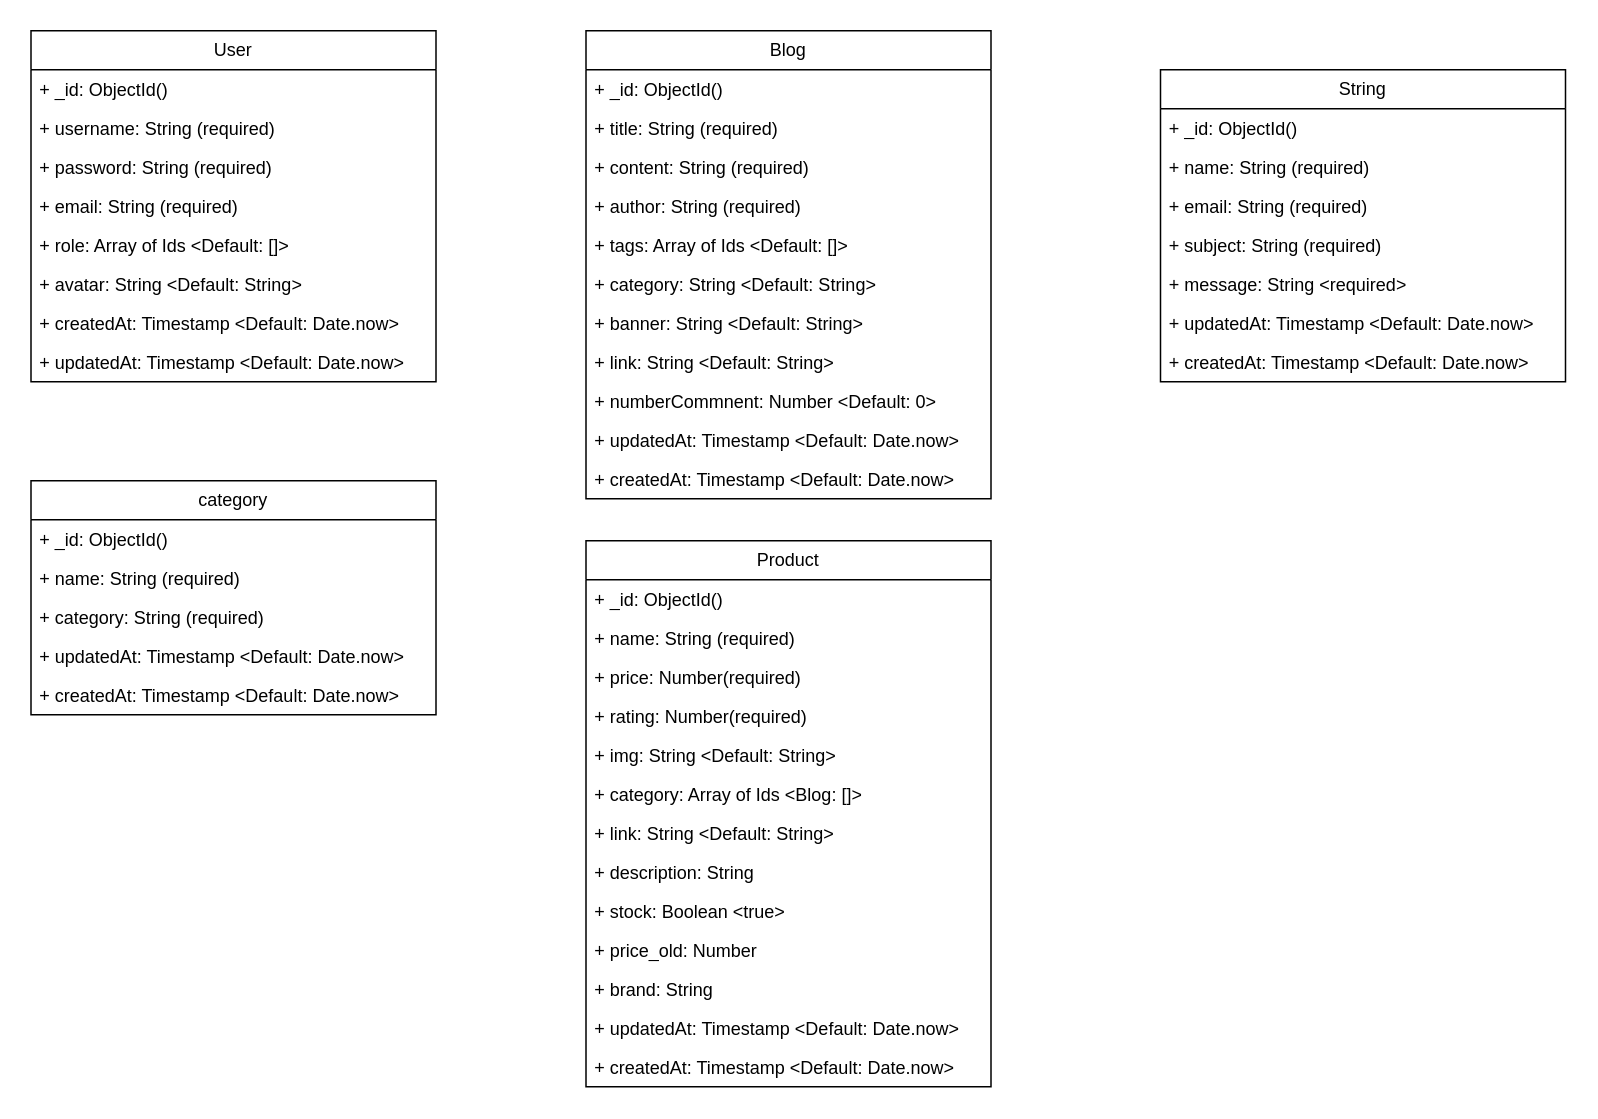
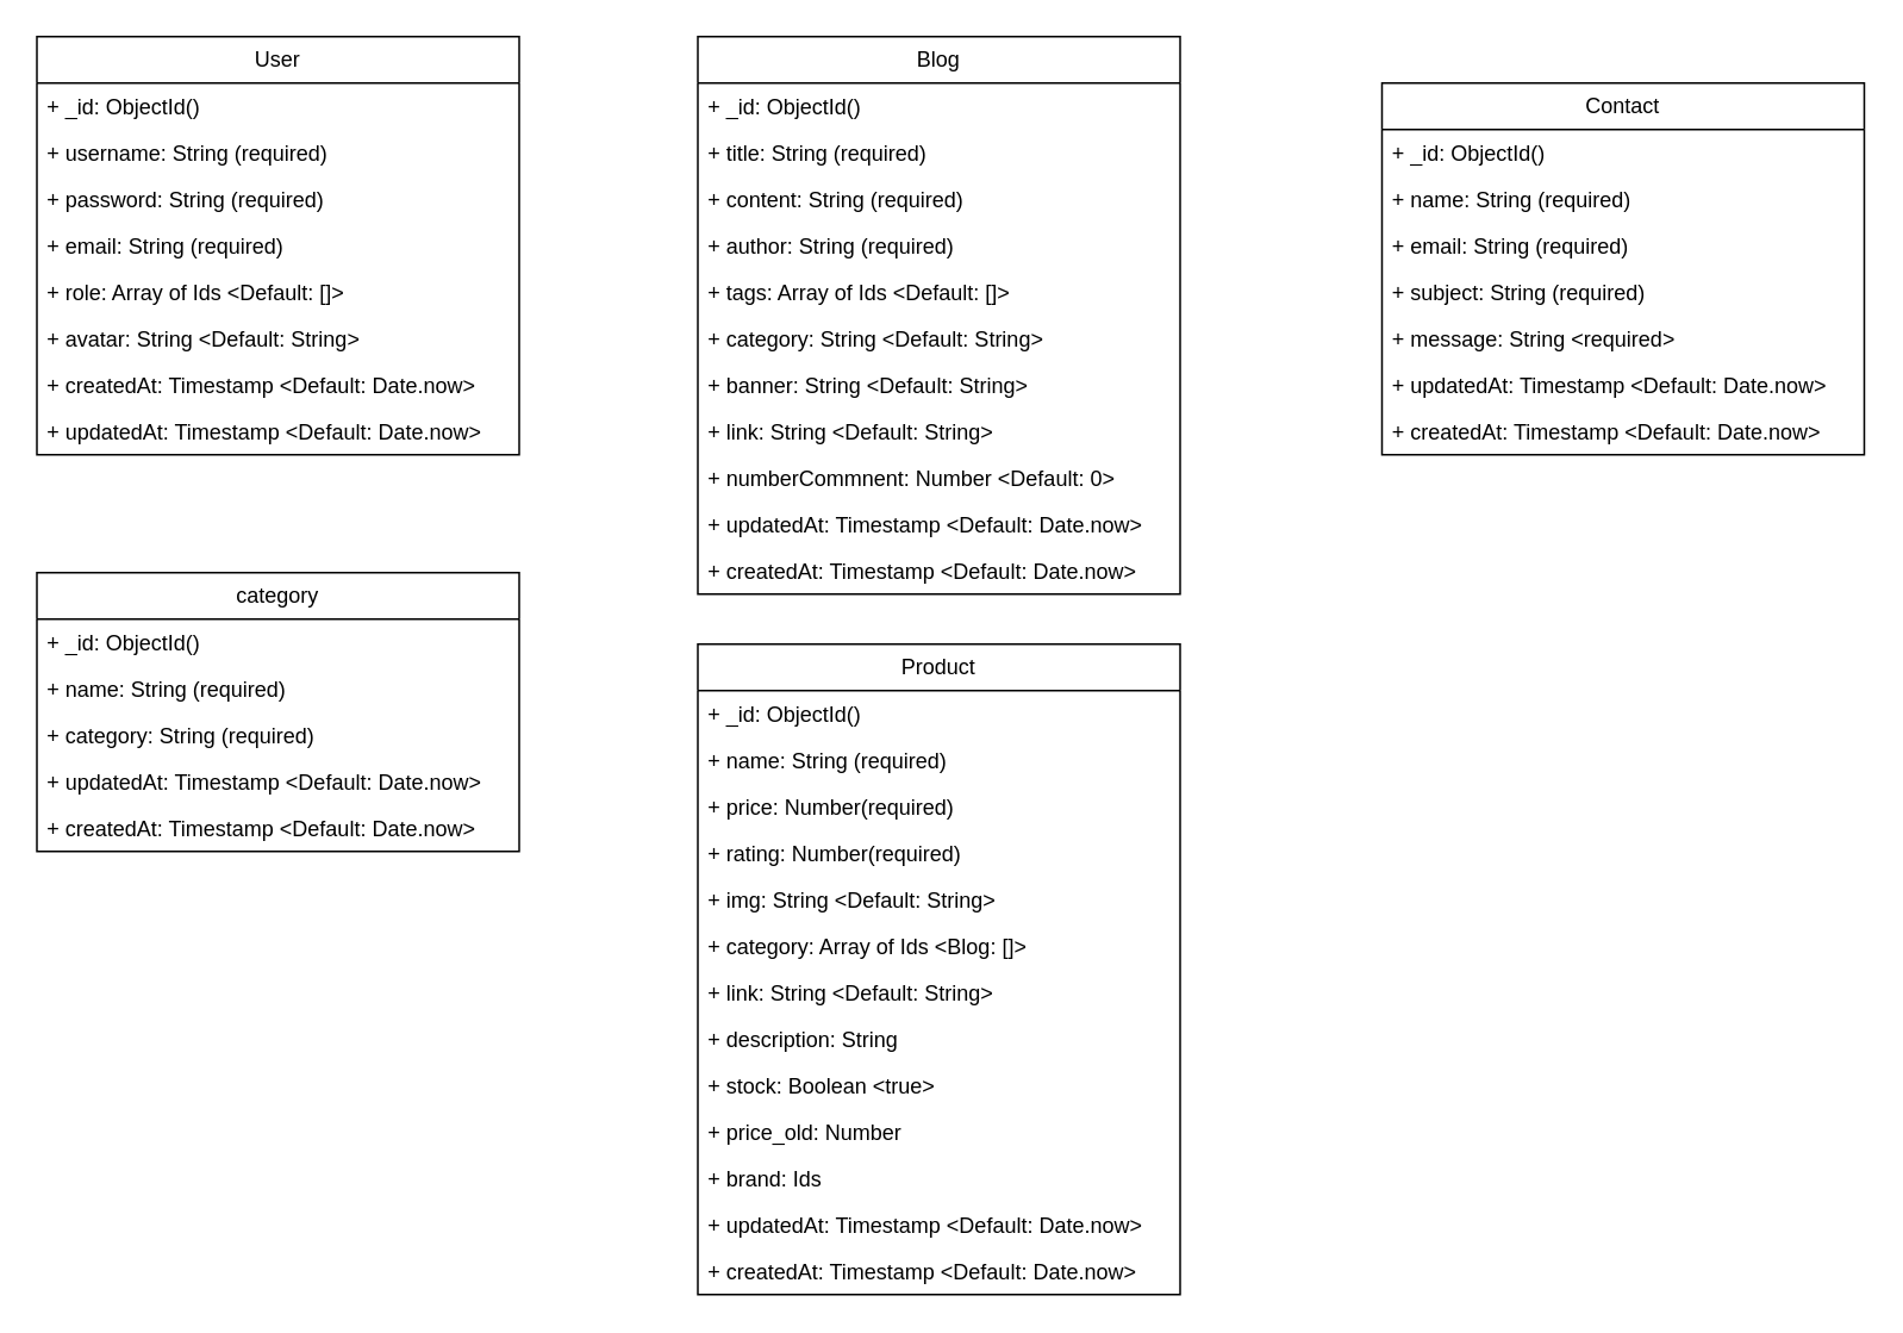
  <mxCell id="0" />
  <mxCell id="1" parent="0" />
  <mxCell id="2" value="User" style="swimlane;fontStyle=0;childLayout=stackLayout;horizontal=1;startSize=26;fillColor=none;horizontalStack=0;resizeParent=1;resizeParentMax=0;resizeLast=0;collapsible=1;marginBottom=0;whiteSpace=wrap;html=1;" parent="1" vertex="1"><mxGeometry x="20" y="20" width="270" height="234" as="geometry" /></mxCell>
  <mxCell id="3" value="+ _id: ObjectId()&lt;span style=&quot;white-space: pre;&quot;&gt;&#09;&lt;/span&gt;" style="text;strokeColor=none;fillColor=none;align=left;verticalAlign=top;spacingLeft=4;spacingRight=4;overflow=hidden;rotatable=0;points=[[0,0.5],[1,0.5]];portConstraint=eastwest;whiteSpace=wrap;html=1;" vertex="1" parent="2"><mxGeometry y="26" width="270" height="26" as="geometry" /></mxCell>
  <mxCell id="4" value="+ username: String (required)&lt;span style=&quot;white-space: pre;&quot;&gt;&#09;&lt;/span&gt;" style="text;strokeColor=none;fillColor=none;align=left;verticalAlign=top;spacingLeft=4;spacingRight=4;overflow=hidden;rotatable=0;points=[[0,0.5],[1,0.5]];portConstraint=eastwest;whiteSpace=wrap;html=1;" parent="2" vertex="1"><mxGeometry y="52" width="270" height="26" as="geometry" /></mxCell>
  <mxCell id="5" value="+ password: String (required)" style="text;strokeColor=none;fillColor=none;align=left;verticalAlign=top;spacingLeft=4;spacingRight=4;overflow=hidden;rotatable=0;points=[[0,0.5],[1,0.5]];portConstraint=eastwest;whiteSpace=wrap;html=1;" parent="2" vertex="1"><mxGeometry y="78" width="270" height="26" as="geometry" /></mxCell>
  <mxCell id="6" value="+ email: String (required)" style="text;strokeColor=none;fillColor=none;align=left;verticalAlign=top;spacingLeft=4;spacingRight=4;overflow=hidden;rotatable=0;points=[[0,0.5],[1,0.5]];portConstraint=eastwest;whiteSpace=wrap;html=1;" parent="2" vertex="1"><mxGeometry y="104" width="270" height="26" as="geometry" /></mxCell>
  <mxCell id="7" value="+ role: Array of Ids &amp;lt;Default: []&amp;gt;" style="text;strokeColor=none;fillColor=none;align=left;verticalAlign=top;spacingLeft=4;spacingRight=4;overflow=hidden;rotatable=0;points=[[0,0.5],[1,0.5]];portConstraint=eastwest;whiteSpace=wrap;html=1;" parent="2" vertex="1"><mxGeometry y="130" width="270" height="26" as="geometry" /></mxCell>
  <mxCell id="8" value="+ avatar: String &amp;lt;Default: String&amp;gt;" style="text;strokeColor=none;fillColor=none;align=left;verticalAlign=top;spacingLeft=4;spacingRight=4;overflow=hidden;rotatable=0;points=[[0,0.5],[1,0.5]];portConstraint=eastwest;whiteSpace=wrap;html=1;" parent="2" vertex="1"><mxGeometry y="156" width="270" height="26" as="geometry" /></mxCell>
  <mxCell id="9" value="+ createdAt: Timestamp &amp;lt;Default: Date.now&amp;gt;&amp;nbsp;" style="text;strokeColor=none;fillColor=none;align=left;verticalAlign=top;spacingLeft=4;spacingRight=4;overflow=hidden;rotatable=0;points=[[0,0.5],[1,0.5]];portConstraint=eastwest;whiteSpace=wrap;html=1;" parent="2" vertex="1"><mxGeometry y="182" width="270" height="26" as="geometry" /></mxCell>
  <mxCell id="10" value="+ updatedAt: Timestamp &amp;lt;Default: Date.now&amp;gt;" style="text;strokeColor=none;fillColor=none;align=left;verticalAlign=top;spacingLeft=4;spacingRight=4;overflow=hidden;rotatable=0;points=[[0,0.5],[1,0.5]];portConstraint=eastwest;whiteSpace=wrap;html=1;" parent="2" vertex="1"><mxGeometry y="208" width="270" height="26" as="geometry" /></mxCell>
  <mxCell id="11" value="Blog" style="swimlane;fontStyle=0;childLayout=stackLayout;horizontal=1;startSize=26;fillColor=none;horizontalStack=0;resizeParent=1;resizeParentMax=0;resizeLast=0;collapsible=1;marginBottom=0;whiteSpace=wrap;html=1;" parent="1" vertex="1"><mxGeometry x="390" y="20" width="270" height="312" as="geometry" /></mxCell>
  <mxCell id="12" value="+ _id: ObjectId()" style="text;strokeColor=none;fillColor=none;align=left;verticalAlign=top;spacingLeft=4;spacingRight=4;overflow=hidden;rotatable=0;points=[[0,0.5],[1,0.5]];portConstraint=eastwest;whiteSpace=wrap;html=1;" vertex="1" parent="11"><mxGeometry y="26" width="270" height="26" as="geometry" /></mxCell>
  <mxCell id="13" value="+ title: String (required)&lt;span style=&quot;white-space: pre;&quot;&gt;&#09;&lt;/span&gt;" style="text;strokeColor=none;fillColor=none;align=left;verticalAlign=top;spacingLeft=4;spacingRight=4;overflow=hidden;rotatable=0;points=[[0,0.5],[1,0.5]];portConstraint=eastwest;whiteSpace=wrap;html=1;" parent="11" vertex="1"><mxGeometry y="52" width="270" height="26" as="geometry" /></mxCell>
  <mxCell id="14" value="+ content: String (required)" style="text;strokeColor=none;fillColor=none;align=left;verticalAlign=top;spacingLeft=4;spacingRight=4;overflow=hidden;rotatable=0;points=[[0,0.5],[1,0.5]];portConstraint=eastwest;whiteSpace=wrap;html=1;" parent="11" vertex="1"><mxGeometry y="78" width="270" height="26" as="geometry" /></mxCell>
  <mxCell id="15" value="+ author: String (required)" style="text;strokeColor=none;fillColor=none;align=left;verticalAlign=top;spacingLeft=4;spacingRight=4;overflow=hidden;rotatable=0;points=[[0,0.5],[1,0.5]];portConstraint=eastwest;whiteSpace=wrap;html=1;" parent="11" vertex="1"><mxGeometry y="104" width="270" height="26" as="geometry" /></mxCell>
  <mxCell id="16" value="+ tags: Array of Ids &amp;lt;Default: []&amp;gt;" style="text;strokeColor=none;fillColor=none;align=left;verticalAlign=top;spacingLeft=4;spacingRight=4;overflow=hidden;rotatable=0;points=[[0,0.5],[1,0.5]];portConstraint=eastwest;whiteSpace=wrap;html=1;" parent="11" vertex="1"><mxGeometry y="130" width="270" height="26" as="geometry" /></mxCell>
  <mxCell id="17" value="+ category: String &amp;lt;Default: String&amp;gt;" style="text;strokeColor=none;fillColor=none;align=left;verticalAlign=top;spacingLeft=4;spacingRight=4;overflow=hidden;rotatable=0;points=[[0,0.5],[1,0.5]];portConstraint=eastwest;whiteSpace=wrap;html=1;" parent="11" vertex="1"><mxGeometry y="156" width="270" height="26" as="geometry" /></mxCell>
  <mxCell id="18" value="+ banner: String &amp;lt;Default: String&amp;gt;" style="text;strokeColor=none;fillColor=none;align=left;verticalAlign=top;spacingLeft=4;spacingRight=4;overflow=hidden;rotatable=0;points=[[0,0.5],[1,0.5]];portConstraint=eastwest;whiteSpace=wrap;html=1;" vertex="1" parent="11"><mxGeometry y="182" width="270" height="26" as="geometry" /></mxCell>
  <mxCell id="19" value="+ link: String &amp;lt;Default: String&amp;gt;" style="text;strokeColor=none;fillColor=none;align=left;verticalAlign=top;spacingLeft=4;spacingRight=4;overflow=hidden;rotatable=0;points=[[0,0.5],[1,0.5]];portConstraint=eastwest;whiteSpace=wrap;html=1;" vertex="1" parent="11"><mxGeometry y="208" width="270" height="26" as="geometry" /></mxCell>
  <mxCell id="20" value="+ numberCommnent: Number &amp;lt;Default: 0&amp;gt;" style="text;strokeColor=none;fillColor=none;align=left;verticalAlign=top;spacingLeft=4;spacingRight=4;overflow=hidden;rotatable=0;points=[[0,0.5],[1,0.5]];portConstraint=eastwest;whiteSpace=wrap;html=1;" vertex="1" parent="11"><mxGeometry y="234" width="270" height="26" as="geometry" /></mxCell>
  <mxCell id="21" value="+ updatedAt: Timestamp &amp;lt;Default: Date.now&amp;gt;" style="text;strokeColor=none;fillColor=none;align=left;verticalAlign=top;spacingLeft=4;spacingRight=4;overflow=hidden;rotatable=0;points=[[0,0.5],[1,0.5]];portConstraint=eastwest;whiteSpace=wrap;html=1;" parent="11" vertex="1"><mxGeometry y="260" width="270" height="26" as="geometry" /></mxCell>
  <mxCell id="22" value="+ createdAt: Timestamp &amp;lt;Default: Date.now&amp;gt;&amp;nbsp;" style="text;strokeColor=none;fillColor=none;align=left;verticalAlign=top;spacingLeft=4;spacingRight=4;overflow=hidden;rotatable=0;points=[[0,0.5],[1,0.5]];portConstraint=eastwest;whiteSpace=wrap;html=1;" parent="11" vertex="1"><mxGeometry y="286" width="270" height="26" as="geometry" /></mxCell>
  <mxCell id="23" value="Product" style="swimlane;fontStyle=0;childLayout=stackLayout;horizontal=1;startSize=26;fillColor=none;horizontalStack=0;resizeParent=1;resizeParentMax=0;resizeLast=0;collapsible=1;marginBottom=0;whiteSpace=wrap;html=1;" vertex="1" parent="1"><mxGeometry x="390" y="360" width="270" height="364" as="geometry" /></mxCell>
  <mxCell id="24" value="+ _id: ObjectId()&lt;span style=&quot;white-space: pre;&quot;&gt;&#09;&lt;/span&gt;" style="text;strokeColor=none;fillColor=none;align=left;verticalAlign=top;spacingLeft=4;spacingRight=4;overflow=hidden;rotatable=0;points=[[0,0.5],[1,0.5]];portConstraint=eastwest;whiteSpace=wrap;html=1;" vertex="1" parent="23"><mxGeometry y="26" width="270" height="26" as="geometry" /></mxCell>
  <mxCell id="25" value="+ name: String (required)" style="text;strokeColor=none;fillColor=none;align=left;verticalAlign=top;spacingLeft=4;spacingRight=4;overflow=hidden;rotatable=0;points=[[0,0.5],[1,0.5]];portConstraint=eastwest;whiteSpace=wrap;html=1;" vertex="1" parent="23"><mxGeometry y="52" width="270" height="26" as="geometry" /></mxCell>
  <mxCell id="26" value="+ price: Number(required)" style="text;strokeColor=none;fillColor=none;align=left;verticalAlign=top;spacingLeft=4;spacingRight=4;overflow=hidden;rotatable=0;points=[[0,0.5],[1,0.5]];portConstraint=eastwest;whiteSpace=wrap;html=1;" vertex="1" parent="23"><mxGeometry y="78" width="270" height="26" as="geometry" /></mxCell>
  <mxCell id="27" value="+ rating: Number(required)" style="text;strokeColor=none;fillColor=none;align=left;verticalAlign=top;spacingLeft=4;spacingRight=4;overflow=hidden;rotatable=0;points=[[0,0.5],[1,0.5]];portConstraint=eastwest;whiteSpace=wrap;html=1;" vertex="1" parent="23"><mxGeometry y="104" width="270" height="26" as="geometry" /></mxCell>
  <mxCell id="28" value="+ img: String &amp;lt;Default: String&amp;gt;" style="text;strokeColor=none;fillColor=none;align=left;verticalAlign=top;spacingLeft=4;spacingRight=4;overflow=hidden;rotatable=0;points=[[0,0.5],[1,0.5]];portConstraint=eastwest;whiteSpace=wrap;html=1;" vertex="1" parent="23"><mxGeometry y="130" width="270" height="26" as="geometry" /></mxCell>
  <mxCell id="29" value="+ category: Array of Ids &amp;lt;Blog: []&amp;gt;" style="text;strokeColor=none;fillColor=none;align=left;verticalAlign=top;spacingLeft=4;spacingRight=4;overflow=hidden;rotatable=0;points=[[0,0.5],[1,0.5]];portConstraint=eastwest;whiteSpace=wrap;html=1;" vertex="1" parent="23"><mxGeometry y="156" width="270" height="26" as="geometry" /></mxCell>
  <mxCell id="30" value="+ link: String &amp;lt;Default: String&amp;gt;" style="text;strokeColor=none;fillColor=none;align=left;verticalAlign=top;spacingLeft=4;spacingRight=4;overflow=hidden;rotatable=0;points=[[0,0.5],[1,0.5]];portConstraint=eastwest;whiteSpace=wrap;html=1;" vertex="1" parent="23"><mxGeometry y="182" width="270" height="26" as="geometry" /></mxCell>
  <mxCell id="31" value="+ description: String&amp;nbsp;" style="text;strokeColor=none;fillColor=none;align=left;verticalAlign=top;spacingLeft=4;spacingRight=4;overflow=hidden;rotatable=0;points=[[0,0.5],[1,0.5]];portConstraint=eastwest;whiteSpace=wrap;html=1;" vertex="1" parent="23"><mxGeometry y="208" width="270" height="26" as="geometry" /></mxCell>
  <mxCell id="32" value="+ stock: Boolean &amp;lt;true&amp;gt;&amp;nbsp;" style="text;strokeColor=none;fillColor=none;align=left;verticalAlign=top;spacingLeft=4;spacingRight=4;overflow=hidden;rotatable=0;points=[[0,0.5],[1,0.5]];portConstraint=eastwest;whiteSpace=wrap;html=1;" vertex="1" parent="23"><mxGeometry y="234" width="270" height="26" as="geometry" /></mxCell>
  <mxCell id="33" value="+ price_old: Number&amp;nbsp;" style="text;strokeColor=none;fillColor=none;align=left;verticalAlign=top;spacingLeft=4;spacingRight=4;overflow=hidden;rotatable=0;points=[[0,0.5],[1,0.5]];portConstraint=eastwest;whiteSpace=wrap;html=1;" vertex="1" parent="23"><mxGeometry y="260" width="270" height="26" as="geometry" /></mxCell>
- <mxCell id="34" value="+ brand: String&amp;nbsp;" style="text;strokeColor=none;fillColor=none;align=left;verticalAlign=top;spacingLeft=4;spacingRight=4;overflow=hidden;rotatable=0;points=[[0,0.5],[1,0.5]];portConstraint=eastwest;whiteSpace=wrap;html=1;" vertex="1" parent="23"><mxGeometry y="286" width="270" height="26" as="geometry" /></mxCell>
+ <mxCell id="34" value="+ brand: Ids&amp;nbsp;" style="text;strokeColor=none;fillColor=none;align=left;verticalAlign=top;spacingLeft=4;spacingRight=4;overflow=hidden;rotatable=0;points=[[0,0.5],[1,0.5]];portConstraint=eastwest;whiteSpace=wrap;html=1;" vertex="1" parent="23"><mxGeometry y="286" width="270" height="26" as="geometry" /></mxCell>
  <mxCell id="35" value="+ updatedAt: Timestamp &amp;lt;Default: Date.now&amp;gt;" style="text;strokeColor=none;fillColor=none;align=left;verticalAlign=top;spacingLeft=4;spacingRight=4;overflow=hidden;rotatable=0;points=[[0,0.5],[1,0.5]];portConstraint=eastwest;whiteSpace=wrap;html=1;" vertex="1" parent="23"><mxGeometry y="312" width="270" height="26" as="geometry" /></mxCell>
  <mxCell id="36" value="+ createdAt: Timestamp &amp;lt;Default: Date.now&amp;gt;&amp;nbsp;" style="text;strokeColor=none;fillColor=none;align=left;verticalAlign=top;spacingLeft=4;spacingRight=4;overflow=hidden;rotatable=0;points=[[0,0.5],[1,0.5]];portConstraint=eastwest;whiteSpace=wrap;html=1;" vertex="1" parent="23"><mxGeometry y="338" width="270" height="26" as="geometry" /></mxCell>
  <mxCell id="37" value="category" style="swimlane;fontStyle=0;childLayout=stackLayout;horizontal=1;startSize=26;fillColor=none;horizontalStack=0;resizeParent=1;resizeParentMax=0;resizeLast=0;collapsible=1;marginBottom=0;whiteSpace=wrap;html=1;" vertex="1" parent="1"><mxGeometry x="20" y="320" width="270" height="156" as="geometry" /></mxCell>
  <mxCell id="38" value="+ _id: ObjectId()&lt;span style=&quot;white-space: pre;&quot;&gt;&#09;&lt;/span&gt;" style="text;strokeColor=none;fillColor=none;align=left;verticalAlign=top;spacingLeft=4;spacingRight=4;overflow=hidden;rotatable=0;points=[[0,0.5],[1,0.5]];portConstraint=eastwest;whiteSpace=wrap;html=1;" vertex="1" parent="37"><mxGeometry y="26" width="270" height="26" as="geometry" /></mxCell>
  <mxCell id="39" value="+ name: String (required)&lt;span style=&quot;white-space: pre;&quot;&gt;&#09;&lt;/span&gt;" style="text;strokeColor=none;fillColor=none;align=left;verticalAlign=top;spacingLeft=4;spacingRight=4;overflow=hidden;rotatable=0;points=[[0,0.5],[1,0.5]];portConstraint=eastwest;whiteSpace=wrap;html=1;" vertex="1" parent="37"><mxGeometry y="52" width="270" height="26" as="geometry" /></mxCell>
  <mxCell id="40" value="+ category: String (required)" style="text;strokeColor=none;fillColor=none;align=left;verticalAlign=top;spacingLeft=4;spacingRight=4;overflow=hidden;rotatable=0;points=[[0,0.5],[1,0.5]];portConstraint=eastwest;whiteSpace=wrap;html=1;" vertex="1" parent="37"><mxGeometry y="78" width="270" height="26" as="geometry" /></mxCell>
  <mxCell id="41" value="+ updatedAt: Timestamp &amp;lt;Default: Date.now&amp;gt;" style="text;strokeColor=none;fillColor=none;align=left;verticalAlign=top;spacingLeft=4;spacingRight=4;overflow=hidden;rotatable=0;points=[[0,0.5],[1,0.5]];portConstraint=eastwest;whiteSpace=wrap;html=1;" vertex="1" parent="37"><mxGeometry y="104" width="270" height="26" as="geometry" /></mxCell>
  <mxCell id="42" value="+ createdAt: Timestamp &amp;lt;Default: Date.now&amp;gt;&amp;nbsp;" style="text;strokeColor=none;fillColor=none;align=left;verticalAlign=top;spacingLeft=4;spacingRight=4;overflow=hidden;rotatable=0;points=[[0,0.5],[1,0.5]];portConstraint=eastwest;whiteSpace=wrap;html=1;" vertex="1" parent="37"><mxGeometry y="130" width="270" height="26" as="geometry" /></mxCell>
- <mxCell id="43" value="String" style="swimlane;fontStyle=0;childLayout=stackLayout;horizontal=1;startSize=26;fillColor=none;horizontalStack=0;resizeParent=1;resizeParentMax=0;resizeLast=0;collapsible=1;marginBottom=0;whiteSpace=wrap;html=1;" vertex="1" parent="1"><mxGeometry x="773" y="46" width="270" height="208" as="geometry" /></mxCell>
+ <mxCell id="43" value="Contact" style="swimlane;fontStyle=0;childLayout=stackLayout;horizontal=1;startSize=26;fillColor=none;horizontalStack=0;resizeParent=1;resizeParentMax=0;resizeLast=0;collapsible=1;marginBottom=0;whiteSpace=wrap;html=1;" vertex="1" parent="1"><mxGeometry x="773" y="46" width="270" height="208" as="geometry" /></mxCell>
  <mxCell id="44" value="+ _id: ObjectId()&lt;span style=&quot;white-space: pre;&quot;&gt;&#09;&lt;/span&gt;" style="text;strokeColor=none;fillColor=none;align=left;verticalAlign=top;spacingLeft=4;spacingRight=4;overflow=hidden;rotatable=0;points=[[0,0.5],[1,0.5]];portConstraint=eastwest;whiteSpace=wrap;html=1;" vertex="1" parent="43"><mxGeometry y="26" width="270" height="26" as="geometry" /></mxCell>
  <mxCell id="45" value="+ name: String (required)" style="text;strokeColor=none;fillColor=none;align=left;verticalAlign=top;spacingLeft=4;spacingRight=4;overflow=hidden;rotatable=0;points=[[0,0.5],[1,0.5]];portConstraint=eastwest;whiteSpace=wrap;html=1;" vertex="1" parent="43"><mxGeometry y="52" width="270" height="26" as="geometry" /></mxCell>
  <mxCell id="46" value="+ email: String (required)" style="text;strokeColor=none;fillColor=none;align=left;verticalAlign=top;spacingLeft=4;spacingRight=4;overflow=hidden;rotatable=0;points=[[0,0.5],[1,0.5]];portConstraint=eastwest;whiteSpace=wrap;html=1;" vertex="1" parent="43"><mxGeometry y="78" width="270" height="26" as="geometry" /></mxCell>
  <mxCell id="47" value="+ subject: String (required)" style="text;strokeColor=none;fillColor=none;align=left;verticalAlign=top;spacingLeft=4;spacingRight=4;overflow=hidden;rotatable=0;points=[[0,0.5],[1,0.5]];portConstraint=eastwest;whiteSpace=wrap;html=1;" vertex="1" parent="43"><mxGeometry y="104" width="270" height="26" as="geometry" /></mxCell>
  <mxCell id="48" value="+ message: String &amp;lt;required&amp;gt;" style="text;strokeColor=none;fillColor=none;align=left;verticalAlign=top;spacingLeft=4;spacingRight=4;overflow=hidden;rotatable=0;points=[[0,0.5],[1,0.5]];portConstraint=eastwest;whiteSpace=wrap;html=1;" vertex="1" parent="43"><mxGeometry y="130" width="270" height="26" as="geometry" /></mxCell>
  <mxCell id="49" value="+ updatedAt: Timestamp &amp;lt;Default: Date.now&amp;gt;" style="text;strokeColor=none;fillColor=none;align=left;verticalAlign=top;spacingLeft=4;spacingRight=4;overflow=hidden;rotatable=0;points=[[0,0.5],[1,0.5]];portConstraint=eastwest;whiteSpace=wrap;html=1;" vertex="1" parent="43"><mxGeometry y="156" width="270" height="26" as="geometry" /></mxCell>
  <mxCell id="50" value="+ createdAt: Timestamp &amp;lt;Default: Date.now&amp;gt;&amp;nbsp;" style="text;strokeColor=none;fillColor=none;align=left;verticalAlign=top;spacingLeft=4;spacingRight=4;overflow=hidden;rotatable=0;points=[[0,0.5],[1,0.5]];portConstraint=eastwest;whiteSpace=wrap;html=1;" vertex="1" parent="43"><mxGeometry y="182" width="270" height="26" as="geometry" /></mxCell>
